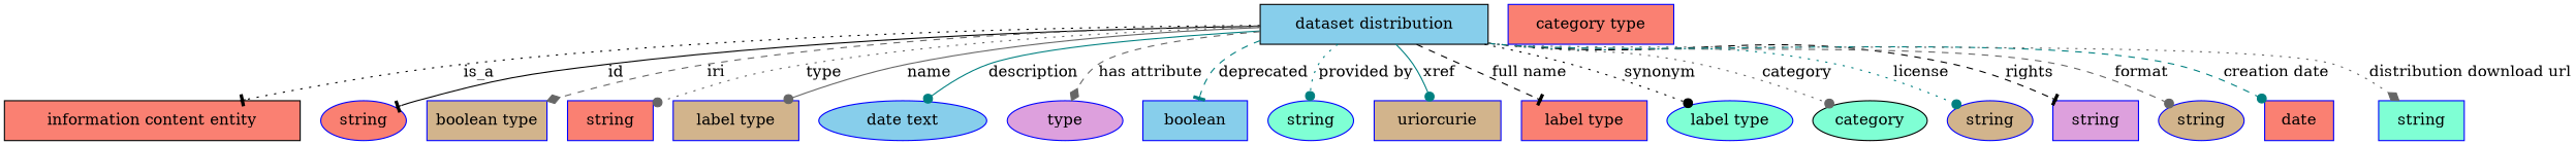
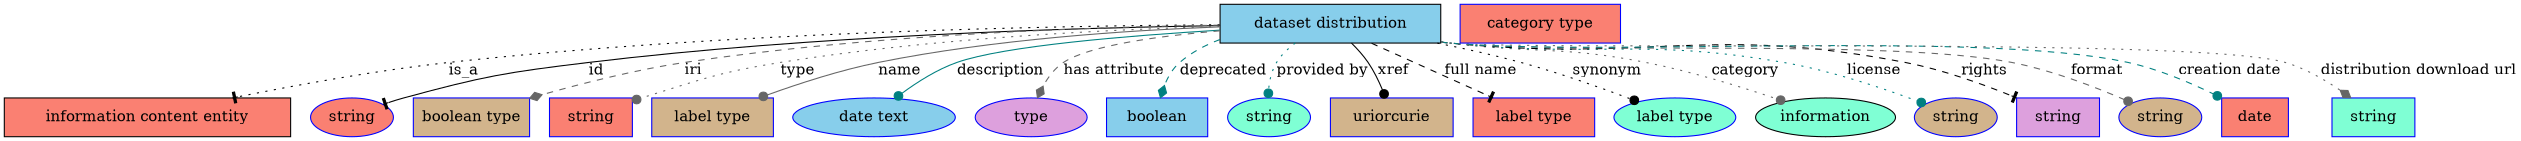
  digraph {
    node [fillcolor=salmon shape=box style=filled color=blue]
    edge [arrowhead=dot color=gray40 style=dotted]
    n1 [fillcolor=skyblue height=0.5 label="dataset distribution" width=2.8525 color=""]
    "information content entity" [height=0.5 width=3.7011 color=""]
    n3 [height=0.5 label=string shape=ellipse width=1.0652]
    n4 [fillcolor=tan height=0.5 label="boolean type" width=1.2277]
    n5 [height=0.5 label=string width=1.0652]
    n6 [fillcolor=tan height=0.5 label="label type" width=1.5707]
    n7 [fillcolor=skyblue height=0.5 label="date text" shape=ellipse width=2.0943]
    n8 [fillcolor=plum height=0.5 label=type shape=ellipse width=1.4443]
    n9 [fillcolor=skyblue height=0.5 label=boolean width=1.2999]
    n10 [fillcolor=aquamarine height=0.5 label=string shape=ellipse width=1.0652]
    n11 [fillcolor=tan height=0.5 label=uriorcurie width=1.5887]
    n12 [height=0.5 label="label type" width=1.5707]
    n13 [fillcolor=aquamarine height=0.5 label="label type" shape=ellipse width=1.5707]
-   category [fillcolor=aquamarine height=0.5 shape=ellipse width=1.4263 color=""]
+   category [fillcolor=aquamarine height=0.5 shape=ellipse width=1.4263 label=information color=""]
    n15 [fillcolor=tan height=0.5 label=string shape=ellipse width=1.0652]
    n16 [fillcolor=plum height=0.5 label=string width=1.0652]
    n17 [fillcolor=tan height=0.5 label=string shape=ellipse width=1.0652]
    n18 [height=0.5 label=date width=0.86659]
    n19 [fillcolor=aquamarine height=0.5 label=string width=1.0652]
    n20 [height=0.5 label="category type" width=2.0762]
    n1 -> "information content entity" [arrowhead=tee color=black label=is_a]
    n1 -> n3 [arrowhead=tee color=black label=id style=solid]
    n1 -> n4 [arrowhead=diamond label=iri style=dashed]
    n1 -> n5 [label=type]
    n1 -> n6 [label=name style=solid]
    n1 -> n7 [color=teal label=description style=solid]
    n1 -> n8 [arrowhead=diamond label="has attribute" style=dashed]
-   n1 -> n9 [arrowhead=tee color=teal label=deprecated style=dashed]
+   n1 -> n9 [arrowhead=diamond color=teal label=deprecated style=dashed]
    n1 -> n10 [color=teal label="provided by"]
-   n1 -> n11 [color=teal label=xref style=solid]
+   n1 -> n11 [color=black label=xref style=solid]
    n1 -> n12 [arrowhead=tee color=black label="full name" style=dashed]
    n1 -> n13 [color=black label=synonym]
    n1 -> category [label=category]
    n1 -> n15 [color=teal label=license]
    n1 -> n16 [arrowhead=tee color=black label=rights style=dashed]
    n1 -> n17 [label=format style=dashed]
    n1 -> n18 [color=teal label="creation date" style=dashed]
    n1 -> n19 [arrowhead=diamond label="distribution download url"]
  }
